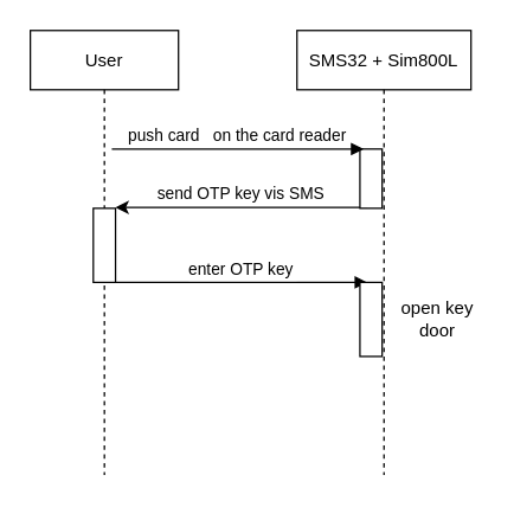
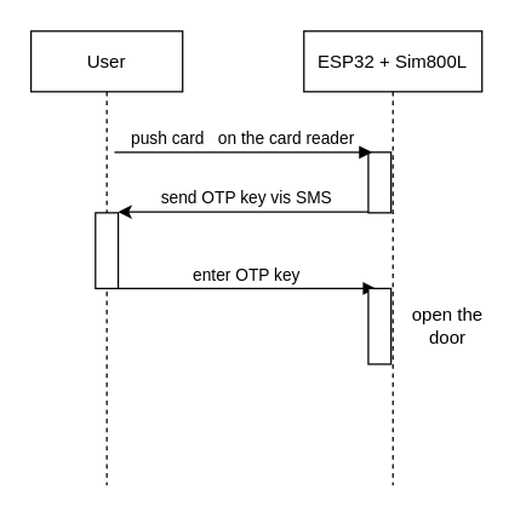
  <mxCell id="0" />
  <mxCell id="1" parent="0" />
  <mxCell id="2" value="User" style="shape=umlLifeline;perimeter=lifelinePerimeter;container=1;collapsible=0;recursiveResize=0;rounded=0;shadow=0;strokeWidth=1;" parent="1" vertex="1"><mxGeometry x="20" y="20" width="100" height="300" as="geometry" /></mxCell>
  <mxCell id="3" value="" style="points=[];perimeter=orthogonalPerimeter;rounded=0;shadow=0;strokeWidth=1;" vertex="1" parent="2"><mxGeometry x="42.5" y="120" width="15" height="50" as="geometry" /></mxCell>
  <mxCell id="4" value="send OTP key vis SMS" style="verticalAlign=bottom;endArrow=none;entryX=0;entryY=0;shadow=0;strokeWidth=1;strokeColor=default;startArrow=classic;startFill=1;endFill=0;" edge="1" parent="2"><mxGeometry relative="1" as="geometry"><mxPoint x="57.5" y="119.43" as="sourcePoint" /><mxPoint x="227.5" y="119.43" as="targetPoint" /></mxGeometry></mxCell>
  <mxCell id="5" value="enter OTP key" style="verticalAlign=bottom;endArrow=block;entryX=0;entryY=0;shadow=0;strokeWidth=1;" edge="1" parent="2"><mxGeometry relative="1" as="geometry"><mxPoint x="57.5" y="170.0" as="sourcePoint" /><mxPoint x="227.5" y="170.0" as="targetPoint" /></mxGeometry></mxCell>
- <mxCell id="6" value="SMS32 + Sim800L" style="shape=umlLifeline;perimeter=lifelinePerimeter;container=1;collapsible=0;recursiveResize=0;rounded=0;shadow=0;strokeWidth=1;" parent="1" vertex="1"><mxGeometry x="200" y="20" width="117.5" height="300" as="geometry" /></mxCell>
+ <mxCell id="6" value="ESP32 + Sim800L" style="shape=umlLifeline;perimeter=lifelinePerimeter;container=1;collapsible=0;recursiveResize=0;rounded=0;shadow=0;strokeWidth=1;" parent="1" vertex="1"><mxGeometry x="200" y="20" width="117.5" height="300" as="geometry" /></mxCell>
  <mxCell id="7" value="" style="points=[];perimeter=orthogonalPerimeter;rounded=0;shadow=0;strokeWidth=1;" vertex="1" parent="6"><mxGeometry x="42.5" y="80" width="15" height="40" as="geometry" /></mxCell>
  <mxCell id="8" value="" style="points=[];perimeter=orthogonalPerimeter;rounded=0;shadow=0;strokeWidth=1;" vertex="1" parent="6"><mxGeometry x="42.5" y="170" width="15" height="50" as="geometry" /></mxCell>
- <mxCell id="9" value="open key door" style="text;html=1;strokeColor=none;fillColor=none;align=center;verticalAlign=middle;whiteSpace=wrap;rounded=0;" vertex="1" parent="6"><mxGeometry x="65" y="180" width="60" height="30" as="geometry" /></mxCell>
+ <mxCell id="9" value="open the door" style="text;html=1;strokeColor=none;fillColor=none;align=center;verticalAlign=middle;whiteSpace=wrap;rounded=0;" vertex="1" parent="6"><mxGeometry x="65" y="180" width="60" height="30" as="geometry" /></mxCell>
  <mxCell id="10" value="push card   on the card reader" style="verticalAlign=bottom;endArrow=block;entryX=0;entryY=0;shadow=0;strokeWidth=1;" parent="1" edge="1"><mxGeometry relative="1" as="geometry"><mxPoint x="75" y="100" as="sourcePoint" /><mxPoint x="245" y="100" as="targetPoint" /></mxGeometry></mxCell>
